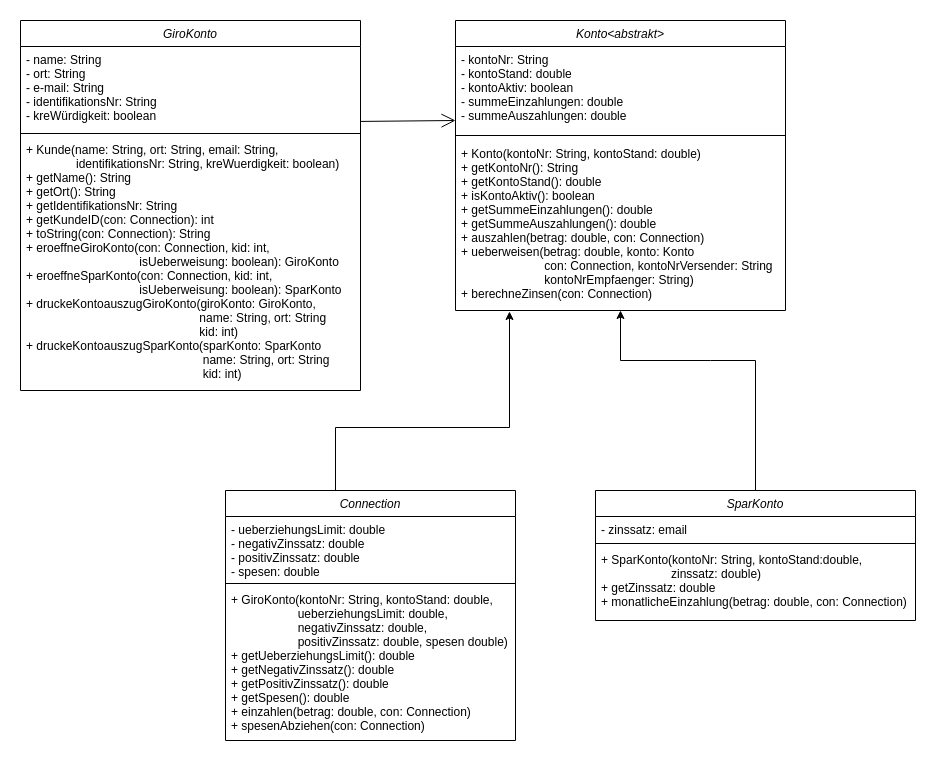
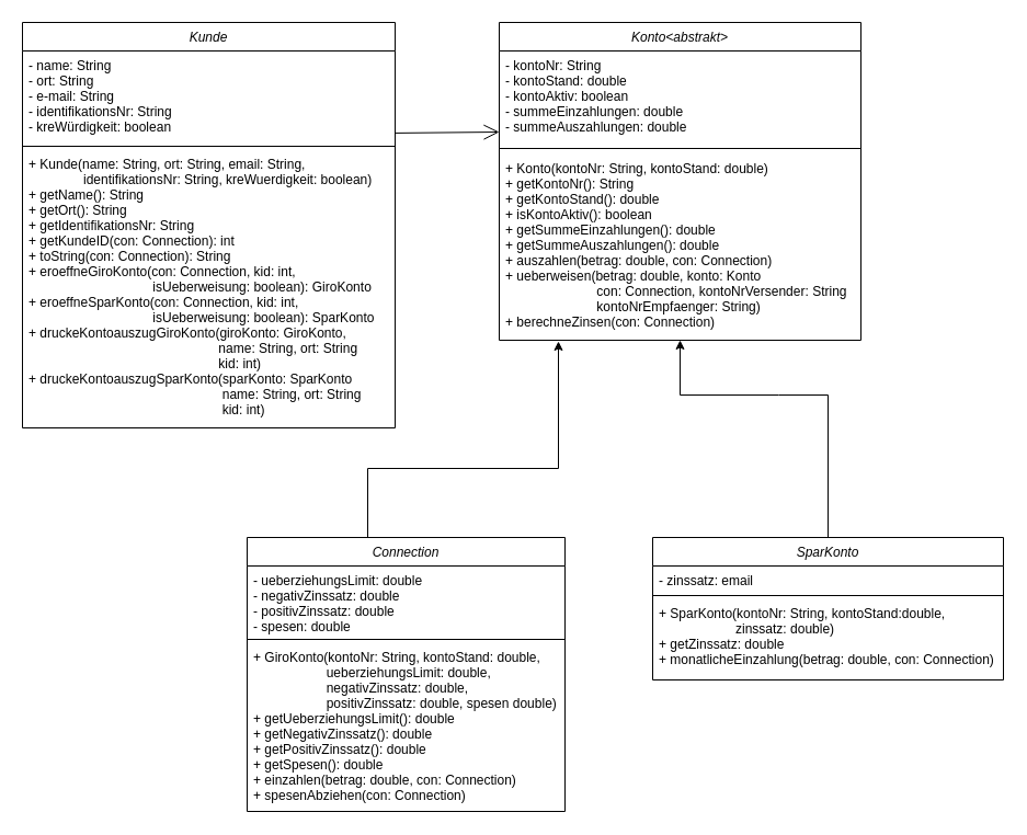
  <mxCell id="0" />
  <mxCell id="1" parent="0" />
- <mxCell id="2" value="GiroKonto" style="swimlane;fontStyle=2;align=center;verticalAlign=top;childLayout=stackLayout;horizontal=1;startSize=26;horizontalStack=0;resizeParent=1;resizeLast=0;collapsible=1;marginBottom=0;rounded=0;shadow=0;strokeWidth=1;" parent="1" vertex="1"><mxGeometry x="20" y="20" width="340" height="370" as="geometry"><mxRectangle x="230" y="140" width="160" height="26" as="alternateBounds" /></mxGeometry></mxCell>
+ <mxCell id="2" value="Kunde" style="swimlane;fontStyle=2;align=center;verticalAlign=top;childLayout=stackLayout;horizontal=1;startSize=26;horizontalStack=0;resizeParent=1;resizeLast=0;collapsible=1;marginBottom=0;rounded=0;shadow=0;strokeWidth=1;" parent="1" vertex="1"><mxGeometry x="20" y="20" width="340" height="370" as="geometry"><mxRectangle x="230" y="140" width="160" height="26" as="alternateBounds" /></mxGeometry></mxCell>
  <mxCell id="3" value="- name: String&#10;- ort: String&#10;- e-mail: String&#10;- identifikationsNr: String&#10;- kreWürdigkeit: boolean&#10;" style="text;align=left;verticalAlign=top;spacingLeft=4;spacingRight=4;overflow=hidden;rotatable=0;points=[[0,0.5],[1,0.5]];portConstraint=eastwest;" parent="2" vertex="1"><mxGeometry y="26" width="340" height="84" as="geometry" /></mxCell>
  <mxCell id="4" value="" style="line;html=1;strokeWidth=1;align=left;verticalAlign=middle;spacingTop=-1;spacingLeft=3;spacingRight=3;rotatable=0;labelPosition=right;points=[];portConstraint=eastwest;" parent="2" vertex="1"><mxGeometry y="110" width="340" height="6" as="geometry" /></mxCell>
  <mxCell id="5" value="+ Kunde(name: String, ort: String, email: String,&#10;               identifikationsNr: String, kreWuerdigkeit: boolean)&#10;+ getName(): String&#10;+ getOrt(): String&#10;+ getIdentifikationsNr: String&#10;+ getKundeID(con: Connection): int&#10;+ toString(con: Connection): String&#10;+ eroeffneGiroKonto(con: Connection, kid: int, &#10;                                  isUeberweisung: boolean): GiroKonto&#10;+ eroeffneSparKonto(con: Connection, kid: int, &#10;                                  isUeberweisung: boolean): SparKonto&#10;+ druckeKontoauszugGiroKonto(giroKonto: GiroKonto,&#10;                                                    name: String, ort: String&#10;                                                    kid: int)&#10;+ druckeKontoauszugSparKonto(sparKonto: SparKonto&#10;                                                     name: String, ort: String&#10;                                                     kid: int)&#10; &#10;" style="text;align=left;verticalAlign=top;spacingLeft=4;spacingRight=4;overflow=hidden;rotatable=0;points=[[0,0.5],[1,0.5]];portConstraint=eastwest;" parent="2" vertex="1"><mxGeometry y="116" width="340" height="254" as="geometry" /></mxCell>
  <mxCell id="6" value="Konto&lt;abstrakt&gt;" style="swimlane;fontStyle=2;align=center;verticalAlign=top;childLayout=stackLayout;horizontal=1;startSize=26;horizontalStack=0;resizeParent=1;resizeLast=0;collapsible=1;marginBottom=0;rounded=0;shadow=0;strokeWidth=1;" parent="1" vertex="1"><mxGeometry x="455" y="20" width="330" height="290" as="geometry"><mxRectangle x="230" y="140" width="160" height="26" as="alternateBounds" /></mxGeometry></mxCell>
  <mxCell id="7" value="- kontoNr: String&#10;- kontoStand: double&#10;- kontoAktiv: boolean&#10;- summeEinzahlungen: double&#10;- summeAuszahlungen: double&#10;&#10;" style="text;align=left;verticalAlign=top;spacingLeft=4;spacingRight=4;overflow=hidden;rotatable=0;points=[[0,0.5],[1,0.5]];portConstraint=eastwest;" parent="6" vertex="1"><mxGeometry y="26" width="330" height="84" as="geometry" /></mxCell>
  <mxCell id="8" value="" style="line;html=1;strokeWidth=1;align=left;verticalAlign=middle;spacingTop=-1;spacingLeft=3;spacingRight=3;rotatable=0;labelPosition=right;points=[];portConstraint=eastwest;" parent="6" vertex="1"><mxGeometry y="110" width="330" height="10" as="geometry" /></mxCell>
  <mxCell id="9" value="+ Konto(kontoNr: String, kontoStand: double)&#10;+ getKontoNr(): String&#10;+ getKontoStand(): double&#10;+ isKontoAktiv(): boolean&#10;+ getSummeEinzahlungen(): double&#10;+ getSummeAuszahlungen(): double &#10;+ auszahlen(betrag: double, con: Connection)&#10;+ ueberweisen(betrag: double, konto: Konto&#10;                         con: Connection, kontoNrVersender: String&#10;                         kontoNrEmpfaenger: String)&#10;+ berechneZinsen(con: Connection)" style="text;align=left;verticalAlign=top;spacingLeft=4;spacingRight=4;overflow=hidden;rotatable=0;points=[[0,0.5],[1,0.5]];portConstraint=eastwest;" parent="6" vertex="1"><mxGeometry y="120" width="330" height="170" as="geometry" /></mxCell>
  <mxCell id="10" style="edgeStyle=orthogonalEdgeStyle;rounded=0;orthogonalLoop=1;jettySize=auto;html=1;" parent="1" edge="1"><mxGeometry relative="1" as="geometry"><mxPoint x="509" y="311" as="targetPoint" /><mxPoint x="335" y="503.58" as="sourcePoint" /><Array as="points"><mxPoint x="335" y="427" /><mxPoint x="509" y="427" /><mxPoint x="509" y="311" /></Array></mxGeometry></mxCell>
  <mxCell id="11" value="Connection" style="swimlane;fontStyle=2;align=center;verticalAlign=top;childLayout=stackLayout;horizontal=1;startSize=26;horizontalStack=0;resizeParent=1;resizeLast=0;collapsible=1;marginBottom=0;rounded=0;shadow=0;strokeWidth=1;" parent="1" vertex="1"><mxGeometry x="225" y="490" width="290" height="250" as="geometry"><mxRectangle x="240" y="500" width="160" height="26" as="alternateBounds" /></mxGeometry></mxCell>
  <mxCell id="12" value="- ueberziehungsLimit: double&#10;- negativZinssatz: double&#10;- positivZinssatz: double&#10;- spesen: double&#10;" style="text;align=left;verticalAlign=top;spacingLeft=4;spacingRight=4;overflow=hidden;rotatable=0;points=[[0,0.5],[1,0.5]];portConstraint=eastwest;" parent="11" vertex="1"><mxGeometry y="26" width="290" height="64" as="geometry" /></mxCell>
  <mxCell id="13" value="" style="line;html=1;strokeWidth=1;align=left;verticalAlign=middle;spacingTop=-1;spacingLeft=3;spacingRight=3;rotatable=0;labelPosition=right;points=[];portConstraint=eastwest;" parent="11" vertex="1"><mxGeometry y="90" width="290" height="6" as="geometry" /></mxCell>
  <mxCell id="14" value="+ GiroKonto(kontoNr: String, kontoStand: double, &#10;                    ueberziehungsLimit: double, &#10;                    negativZinssatz: double, &#10;                    positivZinssatz: double, spesen double)&#10;+ getUeberziehungsLimit(): double&#10;+ getNegativZinssatz(): double&#10;+ getPositivZinssatz(): double&#10;+ getSpesen(): double&#10;+ einzahlen(betrag: double, con: Connection)&#10;+ spesenAbziehen(con: Connection)&#10;" style="text;align=left;verticalAlign=top;spacingLeft=4;spacingRight=4;overflow=hidden;rotatable=0;points=[[0,0.5],[1,0.5]];portConstraint=eastwest;" parent="11" vertex="1"><mxGeometry y="96" width="290" height="154" as="geometry" /></mxCell>
  <mxCell id="15" value="SparKonto" style="swimlane;fontStyle=2;align=center;verticalAlign=top;childLayout=stackLayout;horizontal=1;startSize=26;horizontalStack=0;resizeParent=1;resizeLast=0;collapsible=1;marginBottom=0;rounded=0;shadow=0;strokeWidth=1;" parent="1" vertex="1"><mxGeometry x="595" y="490" width="320" height="130" as="geometry"><mxRectangle x="230" y="140" width="160" height="26" as="alternateBounds" /></mxGeometry></mxCell>
  <mxCell id="16" value="- zinssatz: email &#10;" style="text;align=left;verticalAlign=top;spacingLeft=4;spacingRight=4;overflow=hidden;rotatable=0;points=[[0,0.5],[1,0.5]];portConstraint=eastwest;" parent="15" vertex="1"><mxGeometry y="26" width="320" height="24" as="geometry" /></mxCell>
  <mxCell id="17" value="" style="line;html=1;strokeWidth=1;align=left;verticalAlign=middle;spacingTop=-1;spacingLeft=3;spacingRight=3;rotatable=0;labelPosition=right;points=[];portConstraint=eastwest;" parent="15" vertex="1"><mxGeometry y="50" width="320" height="6" as="geometry" /></mxCell>
  <mxCell id="18" value="+ SparKonto(kontoNr: String, kontoStand:double,&#10;                     zinssatz: double)&#10;+ getZinssatz: double&#10;+ monatlicheEinzahlung(betrag: double, con: Connection)" style="text;align=left;verticalAlign=top;spacingLeft=4;spacingRight=4;overflow=hidden;rotatable=0;points=[[0,0.5],[1,0.5]];portConstraint=eastwest;" parent="15" vertex="1"><mxGeometry y="56" width="320" height="64" as="geometry" /></mxCell>
  <mxCell id="19" value="" style="endArrow=open;endFill=1;endSize=12;html=1;rounded=0;exitX=1;exitY=0.892;exitDx=0;exitDy=0;exitPerimeter=0;" parent="1" source="3" edge="1"><mxGeometry width="160" relative="1" as="geometry"><mxPoint x="295" y="130" as="sourcePoint" /><mxPoint x="455" y="120" as="targetPoint" /></mxGeometry></mxCell>
  <mxCell id="20" style="edgeStyle=orthogonalEdgeStyle;rounded=0;orthogonalLoop=1;jettySize=auto;html=1;exitX=0.5;exitY=0;exitDx=0;exitDy=0;" parent="1" source="15" edge="1"><mxGeometry relative="1" as="geometry"><mxPoint x="620" y="310" as="targetPoint" /><mxPoint x="445" y="503.58" as="sourcePoint" /><Array as="points"><mxPoint x="710" y="360" /><mxPoint x="620" y="360" /><mxPoint x="620" y="280" /></Array></mxGeometry></mxCell>
